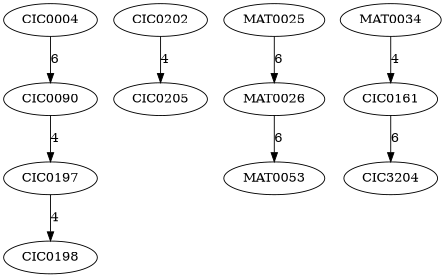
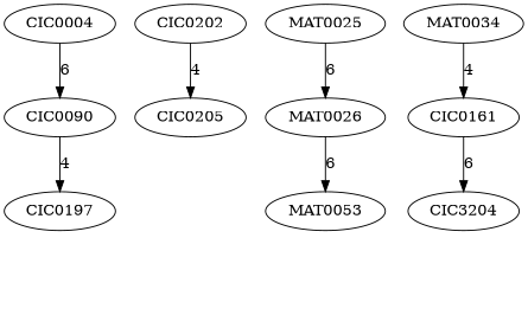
  digraph {
    edge [weight=6]
    CIC0004
    CIC0090
    CIC0197
-   CIC0198
    CIC0202
    CIC0205
    MAT0025
    MAT0026
    MAT0053
    MAT0034
    CIC0161
    n12 [label=CIC3204]
    CIC0004 -> CIC0090 [label=6]
    CIC0090 -> CIC0197 [label=4 weight=4]
-   CIC0197 -> CIC0198 [label=4 weight=4]
    CIC0202 -> CIC0205 [label=4 weight=4]
    MAT0025 -> MAT0026 [label=6]
    MAT0026 -> MAT0053 [label=6]
    MAT0034 -> CIC0161 [label=4 weight=4]
    CIC0161 -> n12 [label=6]
  }
